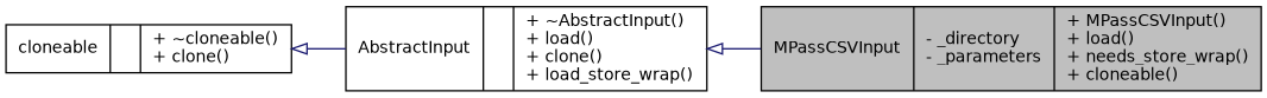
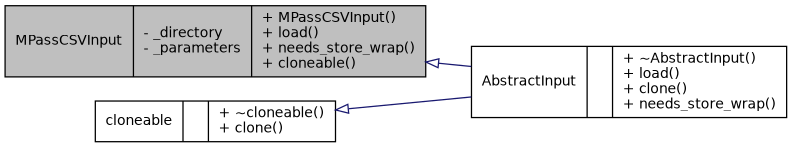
  digraph {
    rankdir=LR
    node [color=black fillcolor=white fontname=Helvetica fontsize=11 shape=record style=filled]
    edge [arrowtail=onormal color=midnightblue dir=back fontname=Helvetica fontsize=11 labelfontname=Helvetica labelfontsize=11 style=solid]
    n1 [fillcolor=grey75 fontcolor=black height=0.2 label="{MPassCSVInput\n|- _directory\l- _parameters\l|+ MPassCSVInput()\l+ load()\l+ needs_store_wrap()\l+ cloneable()\l}" width=0.4]
-   n2 [height=0.2 label="{AbstractInput\n||+ ~AbstractInput()\l+ load()\l+ clone()\l+ load_store_wrap()\l}" width=0.4]
+   n2 [height=0.2 label="{AbstractInput\n||+ ~AbstractInput()\l+ load()\l+ clone()\l+ needs_store_wrap()\l}" width=0.4]
    n3 [height=0.2 label="{cloneable\n||+ ~cloneable()\l+ clone()\l}" width=0.4]
-   n2 -> n1
+   n1 -> n2
    n3 -> n2
  }
